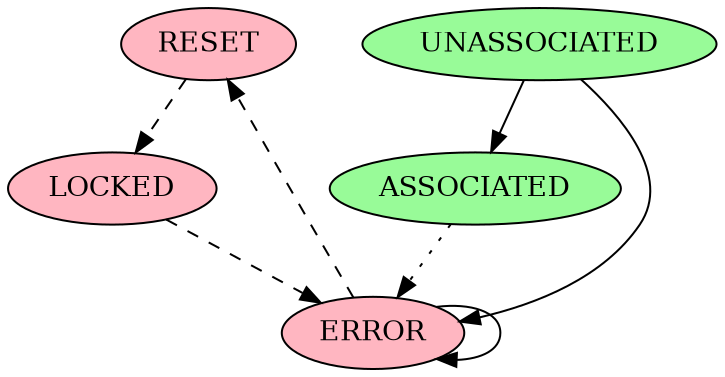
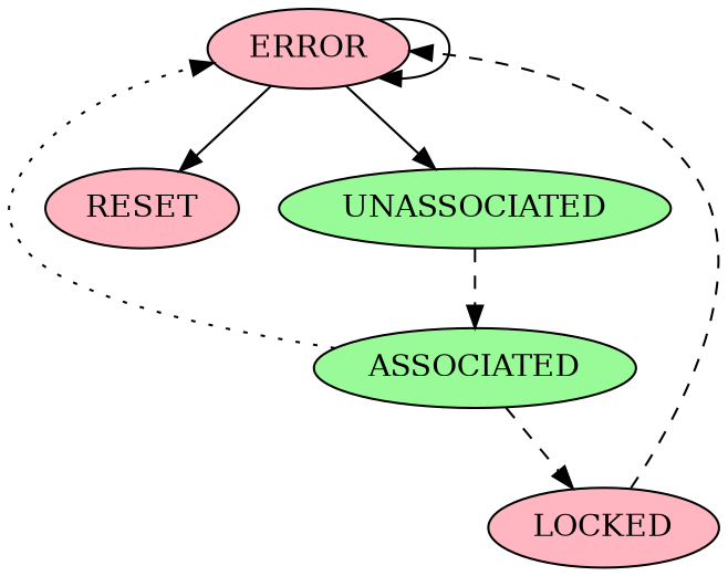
  digraph {
    node [fillcolor=lightpink style=filled]
    edge [style=dashed]
    n1 [label=RESET]
    n2 [fillcolor=palegreen label=UNASSOCIATED]
    n3 [fillcolor=palegreen label=ASSOCIATED]
    n4 [label=ERROR]
    n5 [label=LOCKED]
-   n2 -> n3 [style=solid]
-   n2 -> n4 [style=solid]
+   n2 -> n3
+   n4 -> n2 [style=solid]
    n3 -> n4 [style=dotted]
-   n1 -> n5
-   n4 -> n1
+   n3 -> n5
+   n4 -> n1 [style=solid]
    n4 -> n4 [style=solid]
    n5 -> n4
  }
